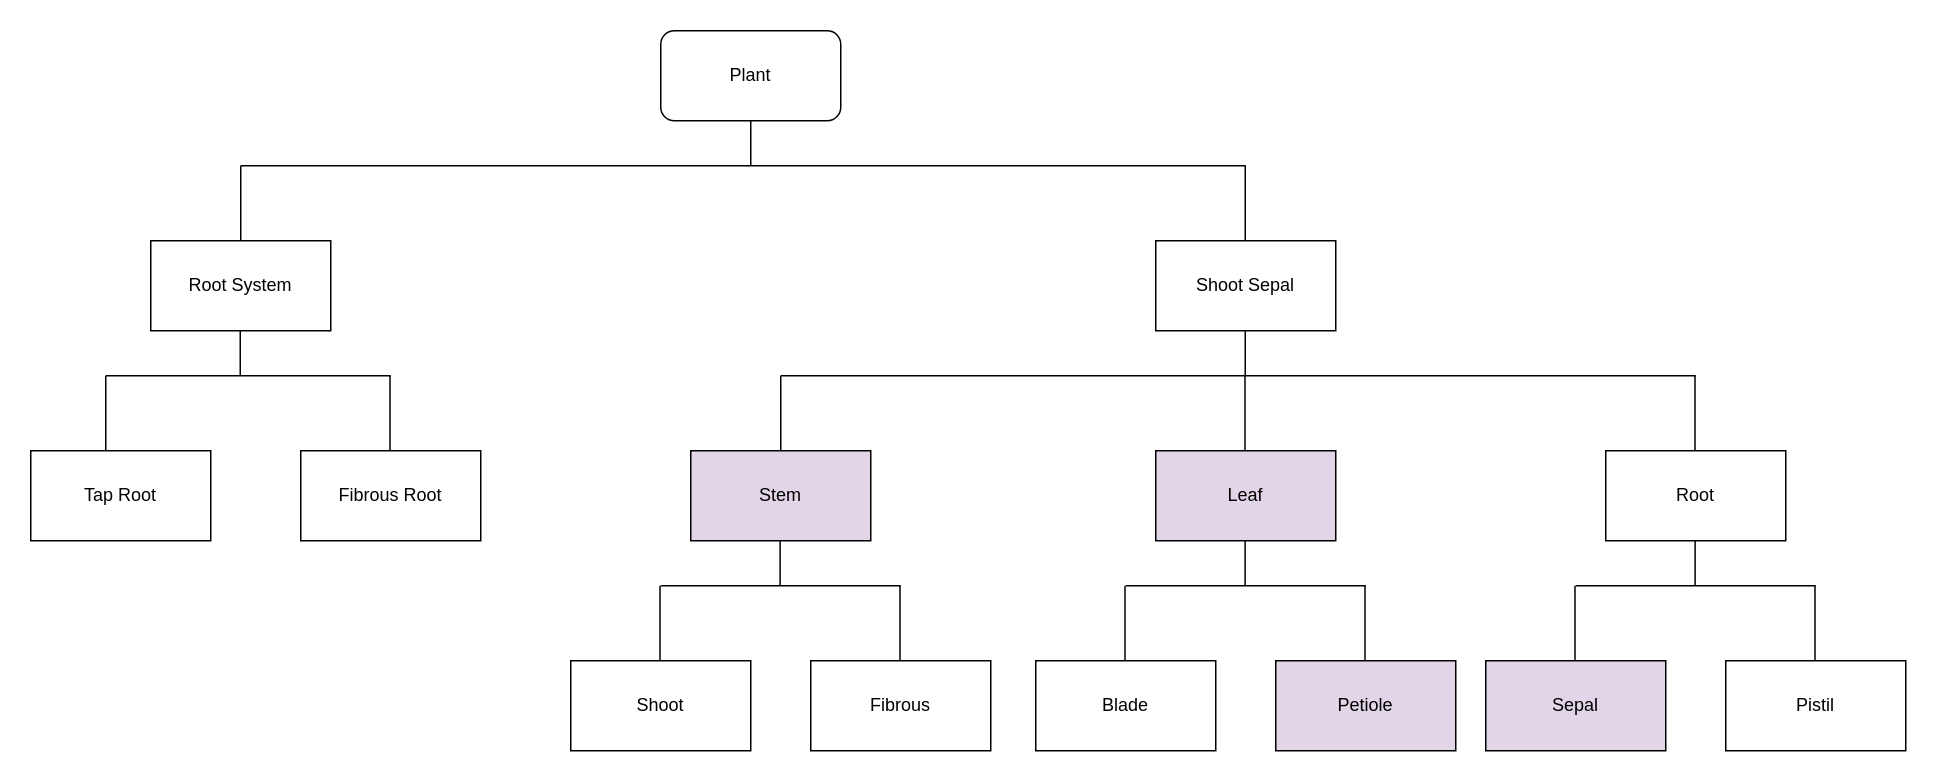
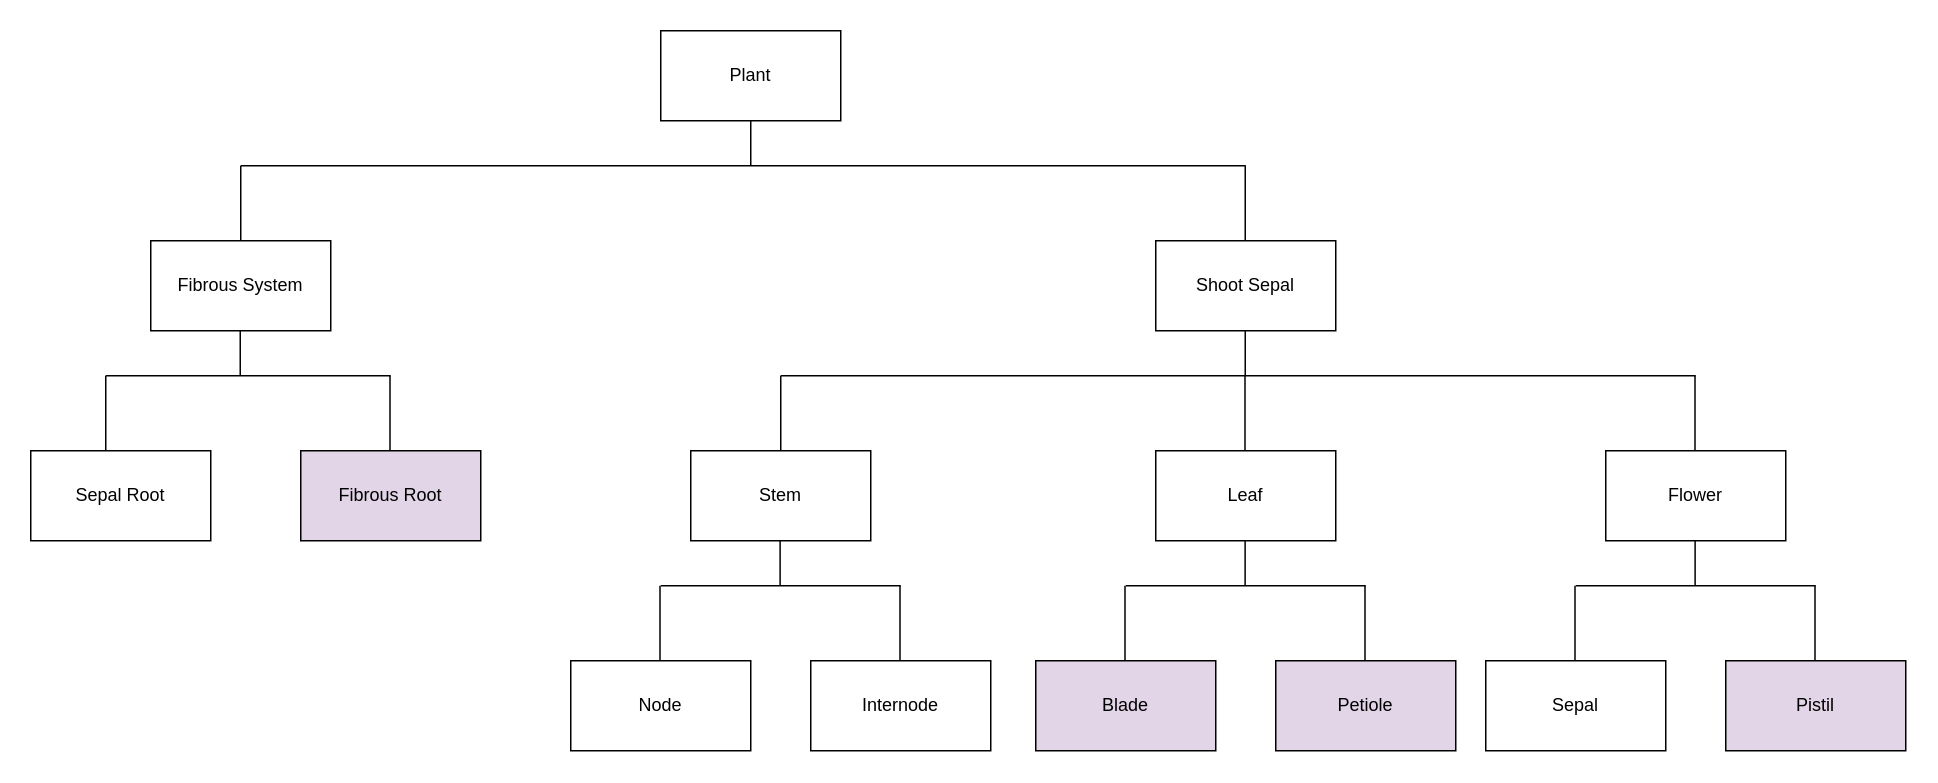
  <mxCell id="0" />
  <mxCell id="1" parent="0" />
- <mxCell id="2" value="Plant" style="whiteSpace=wrap;html=1;rounded=1;" vertex="1" parent="1"><mxGeometry x="440" y="20" width="120" height="60" as="geometry" /></mxCell>
- <mxCell id="3" value="Root System" style="rounded=0;whiteSpace=wrap;html=1;" vertex="1" parent="1"><mxGeometry x="100" y="160" width="120" height="60" as="geometry" /></mxCell>
+ <mxCell id="2" value="Plant" style="rounded=0;whiteSpace=wrap;html=1;" vertex="1" parent="1"><mxGeometry x="440" y="20" width="120" height="60" as="geometry" /></mxCell>
+ <mxCell id="3" value="Fibrous System" style="rounded=0;whiteSpace=wrap;html=1;" vertex="1" parent="1"><mxGeometry x="100" y="160" width="120" height="60" as="geometry" /></mxCell>
  <mxCell id="4" value="Shoot Sepal" style="rounded=0;whiteSpace=wrap;html=1;" vertex="1" parent="1"><mxGeometry x="770" y="160" width="120" height="60" as="geometry" /></mxCell>
- <mxCell id="5" value="Tap Root" style="rounded=0;whiteSpace=wrap;html=1;" vertex="1" parent="1"><mxGeometry x="20" y="300" width="120" height="60" as="geometry" /></mxCell>
- <mxCell id="6" value="Fibrous Root" style="rounded=0;whiteSpace=wrap;html=1;" vertex="1" parent="1"><mxGeometry x="200" y="300" width="120" height="60" as="geometry" /></mxCell>
- <mxCell id="7" value="Stem" style="rounded=0;whiteSpace=wrap;html=1;fillColor=#e1d5e7;" vertex="1" parent="1"><mxGeometry x="460" y="300" width="120" height="60" as="geometry" /></mxCell>
- <mxCell id="8" value="Leaf" style="rounded=0;whiteSpace=wrap;html=1;fillColor=#e1d5e7;" vertex="1" parent="1"><mxGeometry x="770" y="300" width="120" height="60" as="geometry" /></mxCell>
- <mxCell id="9" value="Blade" style="rounded=0;whiteSpace=wrap;html=1;" vertex="1" parent="1"><mxGeometry x="690" y="440" width="120" height="60" as="geometry" /></mxCell>
+ <mxCell id="5" value="Sepal Root" style="rounded=0;whiteSpace=wrap;html=1;" vertex="1" parent="1"><mxGeometry x="20" y="300" width="120" height="60" as="geometry" /></mxCell>
+ <mxCell id="6" value="Fibrous Root" style="rounded=0;whiteSpace=wrap;html=1;fillColor=#e1d5e7;" vertex="1" parent="1"><mxGeometry x="200" y="300" width="120" height="60" as="geometry" /></mxCell>
+ <mxCell id="7" value="Stem" style="rounded=0;whiteSpace=wrap;html=1;" vertex="1" parent="1"><mxGeometry x="460" y="300" width="120" height="60" as="geometry" /></mxCell>
+ <mxCell id="8" value="Leaf" style="rounded=0;whiteSpace=wrap;html=1;" vertex="1" parent="1"><mxGeometry x="770" y="300" width="120" height="60" as="geometry" /></mxCell>
+ <mxCell id="9" value="Blade" style="rounded=0;whiteSpace=wrap;html=1;fillColor=#e1d5e7;" vertex="1" parent="1"><mxGeometry x="690" y="440" width="120" height="60" as="geometry" /></mxCell>
  <mxCell id="10" value="Petiole" style="rounded=0;whiteSpace=wrap;html=1;fillColor=#e1d5e7;" vertex="1" parent="1"><mxGeometry x="850" y="440" width="120" height="60" as="geometry" /></mxCell>
- <mxCell id="11" value="Root" style="rounded=0;whiteSpace=wrap;html=1;" vertex="1" parent="1"><mxGeometry x="1070" y="300" width="120" height="60" as="geometry" /></mxCell>
+ <mxCell id="11" value="Flower" style="rounded=0;whiteSpace=wrap;html=1;" vertex="1" parent="1"><mxGeometry x="1070" y="300" width="120" height="60" as="geometry" /></mxCell>
  <mxCell id="12" value="" style="endArrow=none;html=1;rounded=0;entryX=0.5;entryY=1;entryDx=0;entryDy=0;" edge="1" parent="1" target="2"><mxGeometry width="50" height="50" relative="1" as="geometry"><mxPoint x="500" y="110" as="sourcePoint" /><mxPoint x="550" y="170" as="targetPoint" /></mxGeometry></mxCell>
  <mxCell id="13" value="" style="endArrow=none;html=1;rounded=0;" edge="1" parent="1"><mxGeometry width="50" height="50" relative="1" as="geometry"><mxPoint x="160" y="110" as="sourcePoint" /><mxPoint x="830" y="110" as="targetPoint" /></mxGeometry></mxCell>
  <mxCell id="14" value="" style="endArrow=none;html=1;rounded=0;" edge="1" parent="1" source="3"><mxGeometry width="50" height="50" relative="1" as="geometry"><mxPoint x="500" y="250" as="sourcePoint" /><mxPoint x="160" y="110" as="targetPoint" /></mxGeometry></mxCell>
  <mxCell id="15" value="" style="endArrow=none;html=1;rounded=0;" edge="1" parent="1"><mxGeometry width="50" height="50" relative="1" as="geometry"><mxPoint x="829.66" y="160" as="sourcePoint" /><mxPoint x="829.66" y="110" as="targetPoint" /></mxGeometry></mxCell>
  <mxCell id="16" value="" style="endArrow=none;html=1;rounded=0;entryX=0.5;entryY=1;entryDx=0;entryDy=0;" edge="1" parent="1"><mxGeometry width="50" height="50" relative="1" as="geometry"><mxPoint x="159.66" y="250" as="sourcePoint" /><mxPoint x="159.66" y="220" as="targetPoint" /></mxGeometry></mxCell>
  <mxCell id="17" value="" style="endArrow=none;html=1;rounded=0;entryX=0.5;entryY=1;entryDx=0;entryDy=0;" edge="1" parent="1"><mxGeometry width="50" height="50" relative="1" as="geometry"><mxPoint x="829.66" y="250" as="sourcePoint" /><mxPoint x="829.66" y="220" as="targetPoint" /></mxGeometry></mxCell>
  <mxCell id="18" value="" style="endArrow=none;html=1;rounded=0;" edge="1" parent="1"><mxGeometry width="50" height="50" relative="1" as="geometry"><mxPoint x="70" y="250" as="sourcePoint" /><mxPoint x="260" y="250" as="targetPoint" /></mxGeometry></mxCell>
  <mxCell id="19" value="" style="endArrow=none;html=1;rounded=0;" edge="1" parent="1"><mxGeometry width="50" height="50" relative="1" as="geometry"><mxPoint x="520" y="250" as="sourcePoint" /><mxPoint x="1130" y="250" as="targetPoint" /></mxGeometry></mxCell>
  <mxCell id="20" value="" style="endArrow=none;html=1;rounded=0;" edge="1" parent="1"><mxGeometry width="50" height="50" relative="1" as="geometry"><mxPoint x="1129.5" y="300" as="sourcePoint" /><mxPoint x="1129.5" y="250" as="targetPoint" /></mxGeometry></mxCell>
  <mxCell id="21" value="" style="endArrow=none;html=1;rounded=0;" edge="1" parent="1"><mxGeometry width="50" height="50" relative="1" as="geometry"><mxPoint x="829.5" y="300" as="sourcePoint" /><mxPoint x="829.5" y="250" as="targetPoint" /></mxGeometry></mxCell>
  <mxCell id="22" value="" style="endArrow=none;html=1;rounded=0;" edge="1" parent="1"><mxGeometry width="50" height="50" relative="1" as="geometry"><mxPoint x="520" y="300" as="sourcePoint" /><mxPoint x="520" y="250" as="targetPoint" /></mxGeometry></mxCell>
  <mxCell id="23" value="" style="endArrow=none;html=1;rounded=0;" edge="1" parent="1"><mxGeometry width="50" height="50" relative="1" as="geometry"><mxPoint x="259.5" y="300" as="sourcePoint" /><mxPoint x="259.5" y="250" as="targetPoint" /></mxGeometry></mxCell>
  <mxCell id="24" value="" style="endArrow=none;html=1;rounded=0;" edge="1" parent="1"><mxGeometry width="50" height="50" relative="1" as="geometry"><mxPoint x="70" y="300" as="sourcePoint" /><mxPoint x="70" y="250" as="targetPoint" /></mxGeometry></mxCell>
  <mxCell id="25" value="" style="endArrow=none;html=1;rounded=0;" edge="1" parent="1"><mxGeometry width="50" height="50" relative="1" as="geometry"><mxPoint x="749.5" y="440" as="sourcePoint" /><mxPoint x="749.5" y="390" as="targetPoint" /></mxGeometry></mxCell>
  <mxCell id="26" value="" style="endArrow=none;html=1;rounded=0;" edge="1" parent="1"><mxGeometry width="50" height="50" relative="1" as="geometry"><mxPoint x="909.5" y="440" as="sourcePoint" /><mxPoint x="909.5" y="390" as="targetPoint" /></mxGeometry></mxCell>
  <mxCell id="27" value="" style="endArrow=none;html=1;rounded=0;entryX=0.5;entryY=1;entryDx=0;entryDy=0;" edge="1" parent="1"><mxGeometry width="50" height="50" relative="1" as="geometry"><mxPoint x="829.58" y="390" as="sourcePoint" /><mxPoint x="829.58" y="360" as="targetPoint" /></mxGeometry></mxCell>
  <mxCell id="28" value="" style="endArrow=none;html=1;rounded=0;" edge="1" parent="1"><mxGeometry width="50" height="50" relative="1" as="geometry"><mxPoint x="750" y="390" as="sourcePoint" /><mxPoint x="910" y="390" as="targetPoint" /></mxGeometry></mxCell>
- <mxCell id="29" value="Shoot" style="rounded=0;whiteSpace=wrap;html=1;" vertex="1" parent="1"><mxGeometry x="380" y="440" width="120" height="60" as="geometry" /></mxCell>
- <mxCell id="30" value="Fibrous" style="rounded=0;whiteSpace=wrap;html=1;" vertex="1" parent="1"><mxGeometry x="540" y="440" width="120" height="60" as="geometry" /></mxCell>
+ <mxCell id="29" value="Node" style="rounded=0;whiteSpace=wrap;html=1;" vertex="1" parent="1"><mxGeometry x="380" y="440" width="120" height="60" as="geometry" /></mxCell>
+ <mxCell id="30" value="Internode" style="rounded=0;whiteSpace=wrap;html=1;" vertex="1" parent="1"><mxGeometry x="540" y="440" width="120" height="60" as="geometry" /></mxCell>
  <mxCell id="31" value="" style="endArrow=none;html=1;rounded=0;" edge="1" parent="1"><mxGeometry width="50" height="50" relative="1" as="geometry"><mxPoint x="439.5" y="440" as="sourcePoint" /><mxPoint x="439.5" y="390" as="targetPoint" /></mxGeometry></mxCell>
  <mxCell id="32" value="" style="endArrow=none;html=1;rounded=0;" edge="1" parent="1"><mxGeometry width="50" height="50" relative="1" as="geometry"><mxPoint x="599.5" y="440" as="sourcePoint" /><mxPoint x="599.5" y="390" as="targetPoint" /></mxGeometry></mxCell>
  <mxCell id="33" value="" style="endArrow=none;html=1;rounded=0;entryX=0.5;entryY=1;entryDx=0;entryDy=0;" edge="1" parent="1"><mxGeometry width="50" height="50" relative="1" as="geometry"><mxPoint x="519.58" y="390" as="sourcePoint" /><mxPoint x="519.58" y="360" as="targetPoint" /></mxGeometry></mxCell>
  <mxCell id="34" value="" style="endArrow=none;html=1;rounded=0;" edge="1" parent="1"><mxGeometry width="50" height="50" relative="1" as="geometry"><mxPoint x="440" y="390" as="sourcePoint" /><mxPoint x="600" y="390" as="targetPoint" /></mxGeometry></mxCell>
- <mxCell id="35" value="Sepal" style="rounded=0;whiteSpace=wrap;html=1;fillColor=#e1d5e7;" vertex="1" parent="1"><mxGeometry x="990" y="440" width="120" height="60" as="geometry" /></mxCell>
- <mxCell id="36" value="Pistil" style="rounded=0;whiteSpace=wrap;html=1;" vertex="1" parent="1"><mxGeometry x="1150" y="440" width="120" height="60" as="geometry" /></mxCell>
+ <mxCell id="35" value="Sepal" style="rounded=0;whiteSpace=wrap;html=1;" vertex="1" parent="1"><mxGeometry x="990" y="440" width="120" height="60" as="geometry" /></mxCell>
+ <mxCell id="36" value="Pistil" style="rounded=0;whiteSpace=wrap;html=1;fillColor=#e1d5e7;" vertex="1" parent="1"><mxGeometry x="1150" y="440" width="120" height="60" as="geometry" /></mxCell>
  <mxCell id="37" value="" style="endArrow=none;html=1;rounded=0;" edge="1" parent="1"><mxGeometry width="50" height="50" relative="1" as="geometry"><mxPoint x="1049.5" y="440" as="sourcePoint" /><mxPoint x="1049.5" y="390" as="targetPoint" /></mxGeometry></mxCell>
  <mxCell id="38" value="" style="endArrow=none;html=1;rounded=0;" edge="1" parent="1"><mxGeometry width="50" height="50" relative="1" as="geometry"><mxPoint x="1209.5" y="440" as="sourcePoint" /><mxPoint x="1209.5" y="390" as="targetPoint" /></mxGeometry></mxCell>
  <mxCell id="39" value="" style="endArrow=none;html=1;rounded=0;entryX=0.5;entryY=1;entryDx=0;entryDy=0;" edge="1" parent="1"><mxGeometry width="50" height="50" relative="1" as="geometry"><mxPoint x="1129.58" y="390" as="sourcePoint" /><mxPoint x="1129.58" y="360" as="targetPoint" /></mxGeometry></mxCell>
  <mxCell id="40" value="" style="endArrow=none;html=1;rounded=0;" edge="1" parent="1"><mxGeometry width="50" height="50" relative="1" as="geometry"><mxPoint x="1050" y="390" as="sourcePoint" /><mxPoint x="1210" y="390" as="targetPoint" /></mxGeometry></mxCell>
